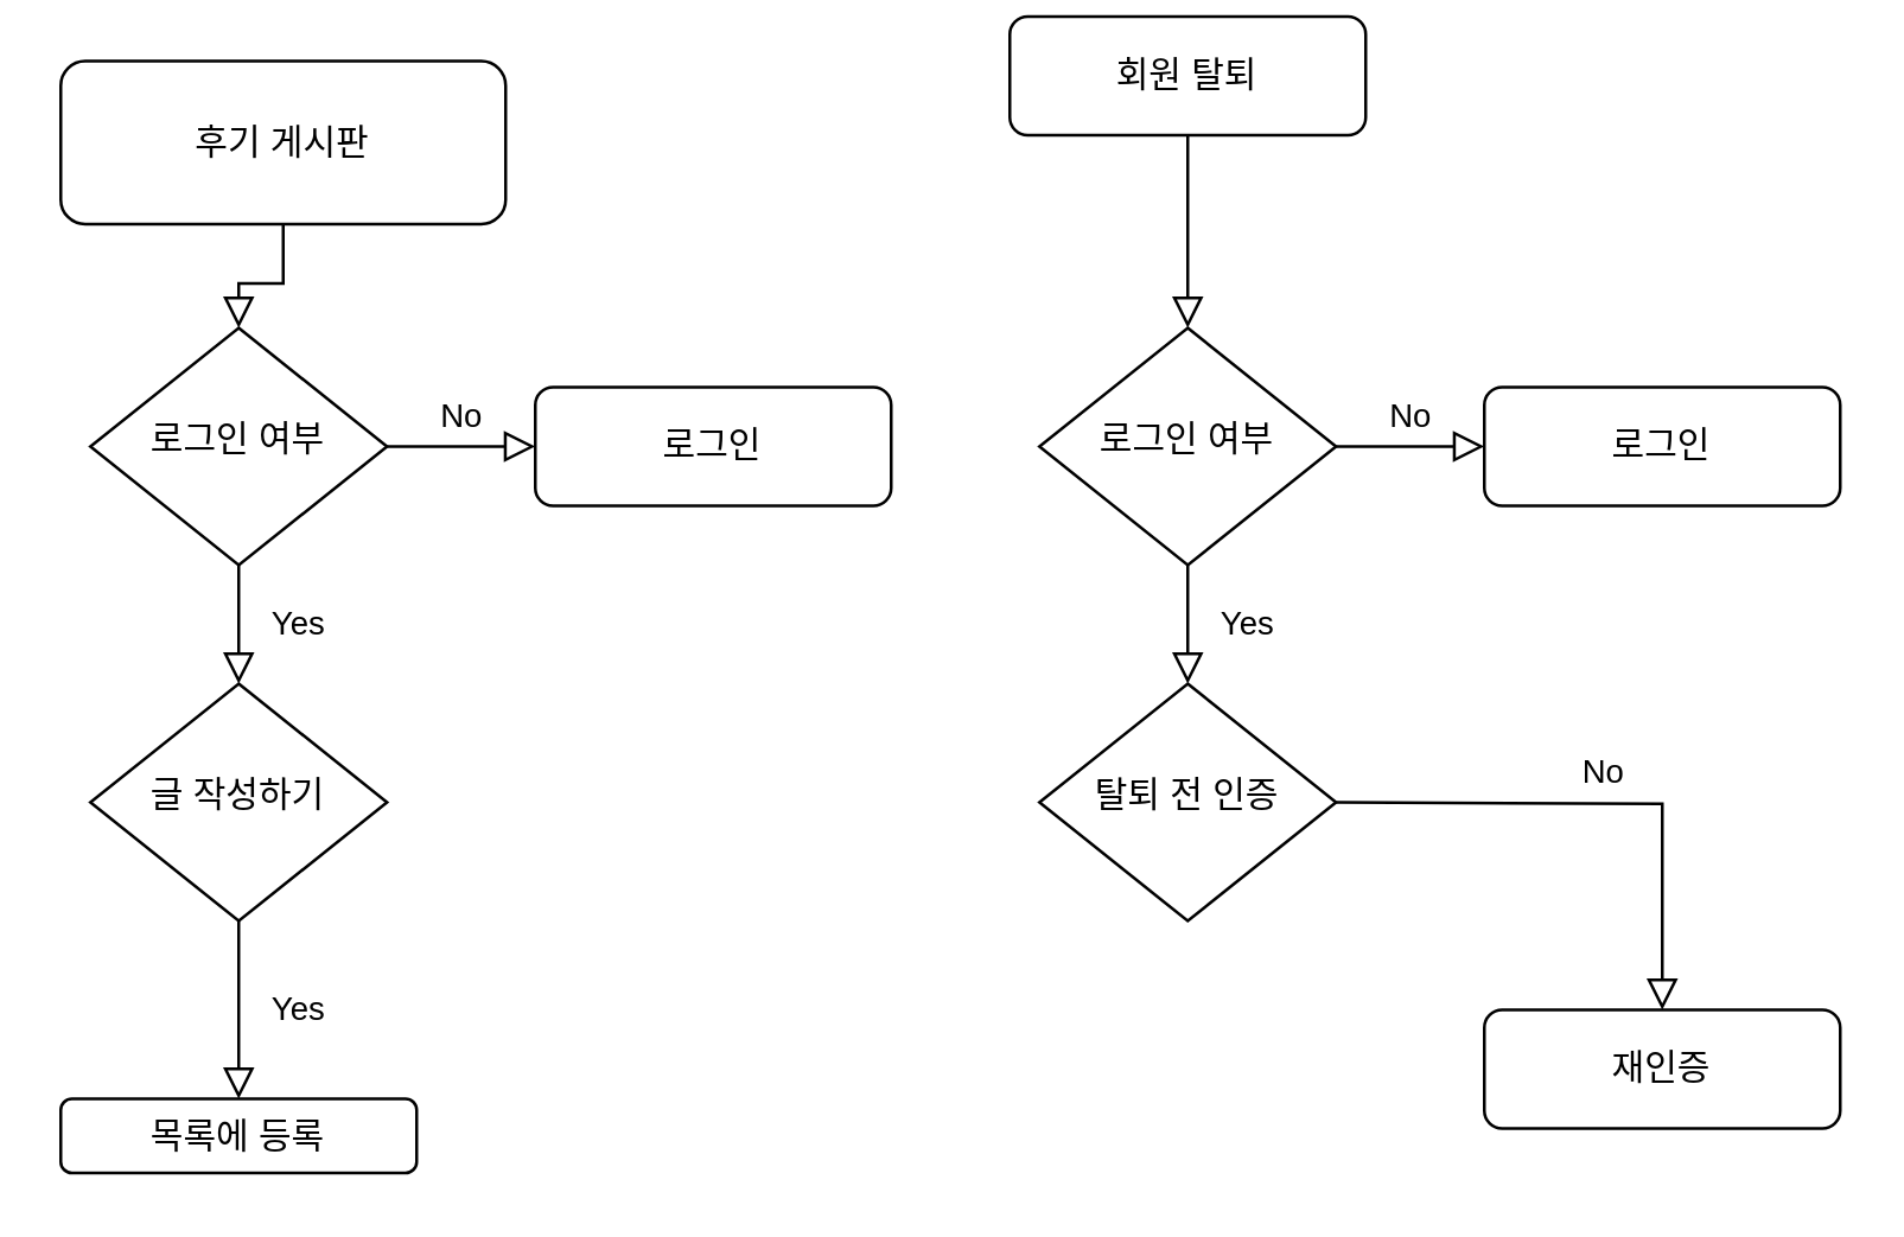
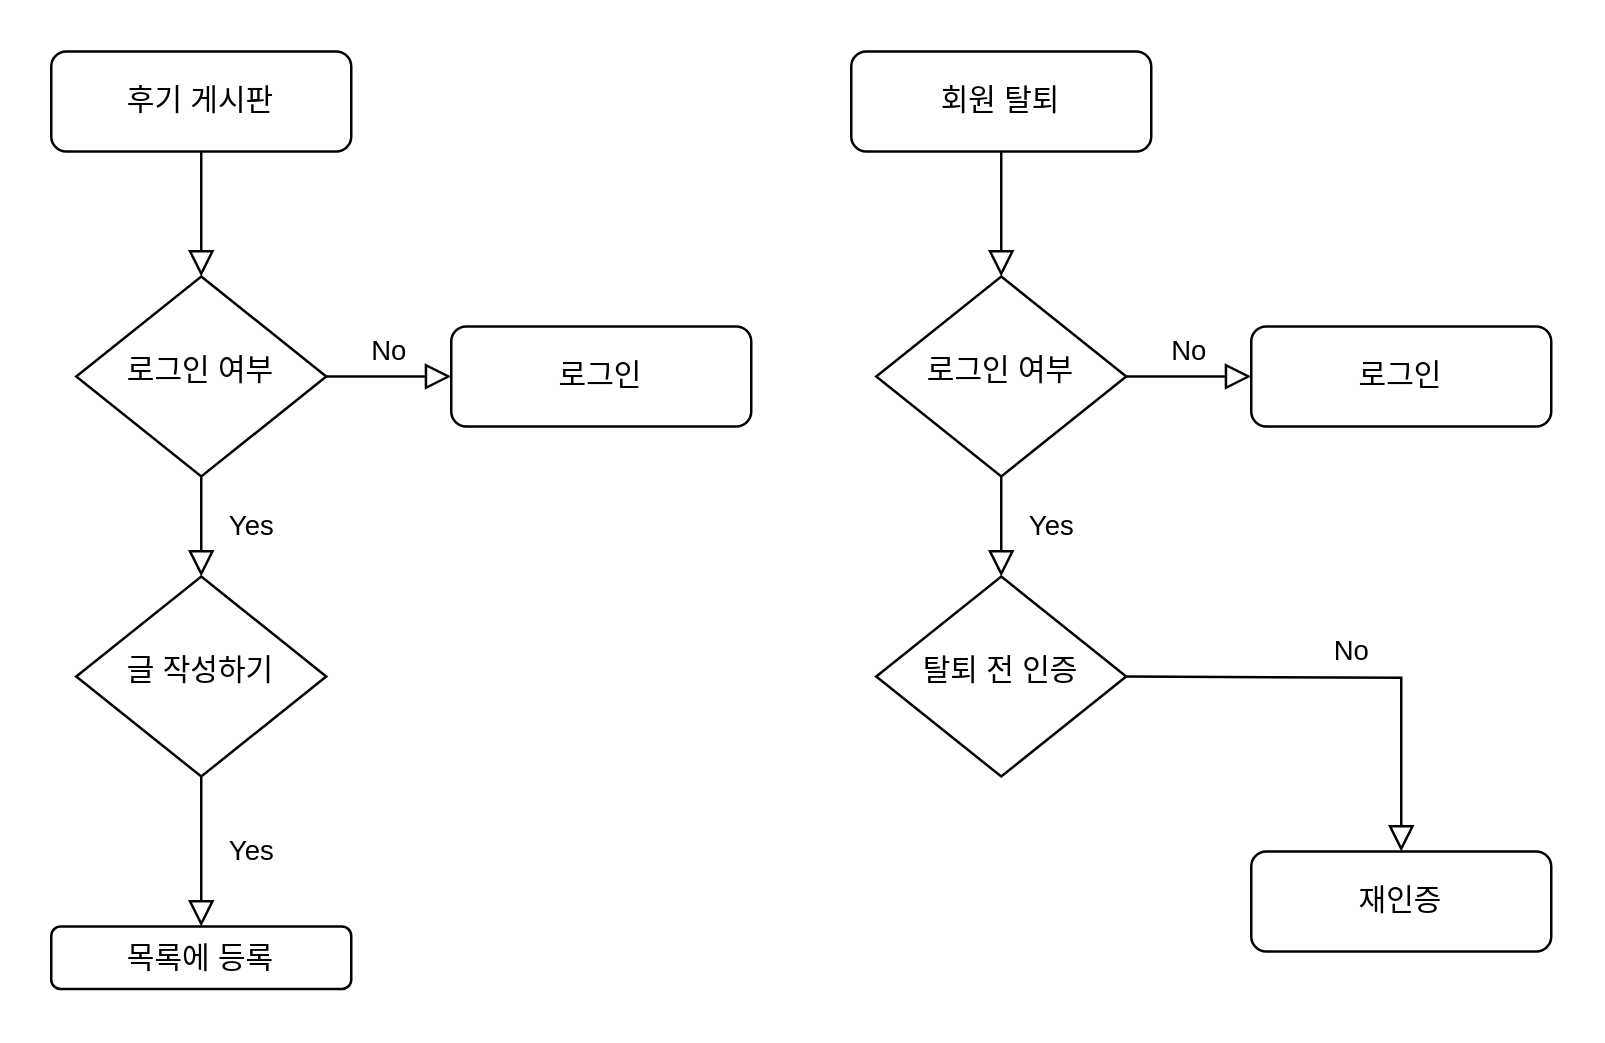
  <mxCell id="0" />
  <mxCell id="1" parent="0" />
  <mxCell id="2" value="" style="rounded=0;html=1;jettySize=auto;orthogonalLoop=1;fontSize=11;endArrow=block;endFill=0;endSize=8;strokeWidth=1;shadow=0;labelBackgroundColor=none;edgeStyle=orthogonalEdgeStyle;" edge="1" parent="1" source="3" target="6"><mxGeometry relative="1" as="geometry" /></mxCell>
- <mxCell id="3" value="후기 게시판" style="rounded=1;whiteSpace=wrap;html=1;fontSize=12;glass=0;strokeWidth=1;shadow=0;" vertex="1" parent="1"><mxGeometry x="20" y="20" width="150" height="55" as="geometry" /></mxCell>
+ <mxCell id="3" value="후기 게시판" style="rounded=1;whiteSpace=wrap;html=1;fontSize=12;glass=0;strokeWidth=1;shadow=0;" vertex="1" parent="1"><mxGeometry x="20" y="20" width="120" height="40" as="geometry" /></mxCell>
  <mxCell id="4" value="Yes" style="rounded=0;html=1;jettySize=auto;orthogonalLoop=1;fontSize=11;endArrow=block;endFill=0;endSize=8;strokeWidth=1;shadow=0;labelBackgroundColor=none;edgeStyle=orthogonalEdgeStyle;" edge="1" parent="1" source="6" target="8"><mxGeometry y="20" relative="1" as="geometry"><mxPoint as="offset" /></mxGeometry></mxCell>
  <mxCell id="5" value="No" style="edgeStyle=orthogonalEdgeStyle;rounded=0;html=1;jettySize=auto;orthogonalLoop=1;fontSize=11;endArrow=block;endFill=0;endSize=8;strokeWidth=1;shadow=0;labelBackgroundColor=none;" edge="1" parent="1" source="6" target="7"><mxGeometry y="10" relative="1" as="geometry"><mxPoint as="offset" /></mxGeometry></mxCell>
  <mxCell id="6" value="로그인 여부" style="rhombus;whiteSpace=wrap;html=1;shadow=0;fontFamily=Helvetica;fontSize=12;align=center;strokeWidth=1;spacing=6;spacingTop=-4;" vertex="1" parent="1"><mxGeometry x="30" y="110" width="100" height="80" as="geometry" /></mxCell>
  <mxCell id="7" value="로그인" style="rounded=1;whiteSpace=wrap;html=1;fontSize=12;glass=0;strokeWidth=1;shadow=0;" vertex="1" parent="1"><mxGeometry x="180" y="130" width="120" height="40" as="geometry" /></mxCell>
  <mxCell id="8" value="글 작성하기" style="rhombus;whiteSpace=wrap;html=1;shadow=0;fontFamily=Helvetica;fontSize=12;align=center;strokeWidth=1;spacing=6;spacingTop=-4;" vertex="1" parent="1"><mxGeometry x="30" y="230" width="100" height="80" as="geometry" /></mxCell>
  <mxCell id="9" value="목록에 등록" style="rounded=1;whiteSpace=wrap;html=1;fontSize=12;glass=0;strokeWidth=1;shadow=0;" vertex="1" parent="1"><mxGeometry x="20" y="370" width="120" height="25" as="geometry" /></mxCell>
  <mxCell id="10" value="Yes" style="rounded=0;html=1;jettySize=auto;orthogonalLoop=1;fontSize=11;endArrow=block;endFill=0;endSize=8;strokeWidth=1;shadow=0;labelBackgroundColor=none;edgeStyle=orthogonalEdgeStyle;exitX=0.5;exitY=1;exitDx=0;exitDy=0;exitPerimeter=0;" edge="1" parent="1" source="8" target="9"><mxGeometry y="20" relative="1" as="geometry"><mxPoint as="offset" /><mxPoint x="100" y="210" as="sourcePoint" /><mxPoint x="90" y="330" as="targetPoint" /></mxGeometry></mxCell>
  <mxCell id="11" value="" style="rounded=0;html=1;jettySize=auto;orthogonalLoop=1;fontSize=11;endArrow=block;endFill=0;endSize=8;strokeWidth=1;shadow=0;labelBackgroundColor=none;edgeStyle=orthogonalEdgeStyle;" edge="1" parent="1" source="12" target="15"><mxGeometry relative="1" as="geometry" /></mxCell>
- <mxCell id="12" value="회원 탈퇴" style="rounded=1;whiteSpace=wrap;html=1;fontSize=12;glass=0;strokeWidth=1;shadow=0;" vertex="1" parent="1"><mxGeometry x="340" y="5" width="120" height="40" as="geometry" /></mxCell>
+ <mxCell id="12" value="회원 탈퇴" style="rounded=1;whiteSpace=wrap;html=1;fontSize=12;glass=0;strokeWidth=1;shadow=0;" vertex="1" parent="1"><mxGeometry x="340" y="20" width="120" height="40" as="geometry" /></mxCell>
  <mxCell id="13" value="Yes" style="rounded=0;html=1;jettySize=auto;orthogonalLoop=1;fontSize=11;endArrow=block;endFill=0;endSize=8;strokeWidth=1;shadow=0;labelBackgroundColor=none;edgeStyle=orthogonalEdgeStyle;" edge="1" parent="1" source="15" target="17"><mxGeometry y="20" relative="1" as="geometry"><mxPoint as="offset" /></mxGeometry></mxCell>
  <mxCell id="14" value="No" style="edgeStyle=orthogonalEdgeStyle;rounded=0;html=1;jettySize=auto;orthogonalLoop=1;fontSize=11;endArrow=block;endFill=0;endSize=8;strokeWidth=1;shadow=0;labelBackgroundColor=none;" edge="1" parent="1" source="15" target="16"><mxGeometry y="10" relative="1" as="geometry"><mxPoint as="offset" /></mxGeometry></mxCell>
  <mxCell id="15" value="로그인 여부" style="rhombus;whiteSpace=wrap;html=1;shadow=0;fontFamily=Helvetica;fontSize=12;align=center;strokeWidth=1;spacing=6;spacingTop=-4;" vertex="1" parent="1"><mxGeometry x="350" y="110" width="100" height="80" as="geometry" /></mxCell>
  <mxCell id="16" value="로그인" style="rounded=1;whiteSpace=wrap;html=1;fontSize=12;glass=0;strokeWidth=1;shadow=0;" vertex="1" parent="1"><mxGeometry x="500" y="130" width="120" height="40" as="geometry" /></mxCell>
  <mxCell id="17" value="탈퇴 전 인증" style="rhombus;whiteSpace=wrap;html=1;shadow=0;fontFamily=Helvetica;fontSize=12;align=center;strokeWidth=1;spacing=6;spacingTop=-4;" vertex="1" parent="1"><mxGeometry x="350" y="230" width="100" height="80" as="geometry" /></mxCell>
  <mxCell id="18" value="No" style="edgeStyle=orthogonalEdgeStyle;rounded=0;html=1;jettySize=auto;orthogonalLoop=1;fontSize=11;endArrow=block;endFill=0;endSize=8;strokeWidth=1;shadow=0;labelBackgroundColor=none;" edge="1" parent="1" target="19"><mxGeometry y="10" relative="1" as="geometry"><mxPoint as="offset" /><mxPoint x="450" y="270" as="sourcePoint" /></mxGeometry></mxCell>
  <mxCell id="19" value="재인증" style="rounded=1;whiteSpace=wrap;html=1;fontSize=12;glass=0;strokeWidth=1;shadow=0;" vertex="1" parent="1"><mxGeometry x="500" y="340" width="120" height="40" as="geometry" /></mxCell>
